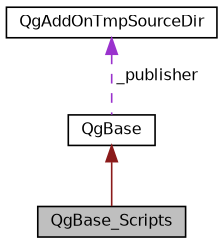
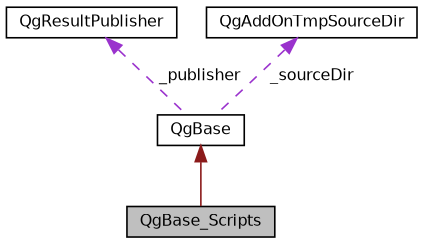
  digraph {
    node [color=black fillcolor=white fontname=Helvetica fontsize=10 shape=record style=filled]
    edge [color=darkorchid3 dir=back fontname=Helvetica fontsize=10 labelfontname=Helvetica labelfontsize=10 style=dashed]
    n1 [fillcolor=grey75 fontcolor=black height=0.2 label=QgBase_Scripts width=0.4]
    n2 [height=0.2 label=QgBase width=0.4]
+   n3 [height=0.2 label=QgResultPublisher width=0.4]
    n4 [height=0.2 label=QgAddOnTmpSourceDir width=0.4]
    n2 -> n1 [color=firebrick4 style=solid]
-   n4 -> n2 [label=" _publisher"]
+   n3 -> n2 [label=" _publisher"]
+   n4 -> n2 [label=" _sourceDir"]
  }
